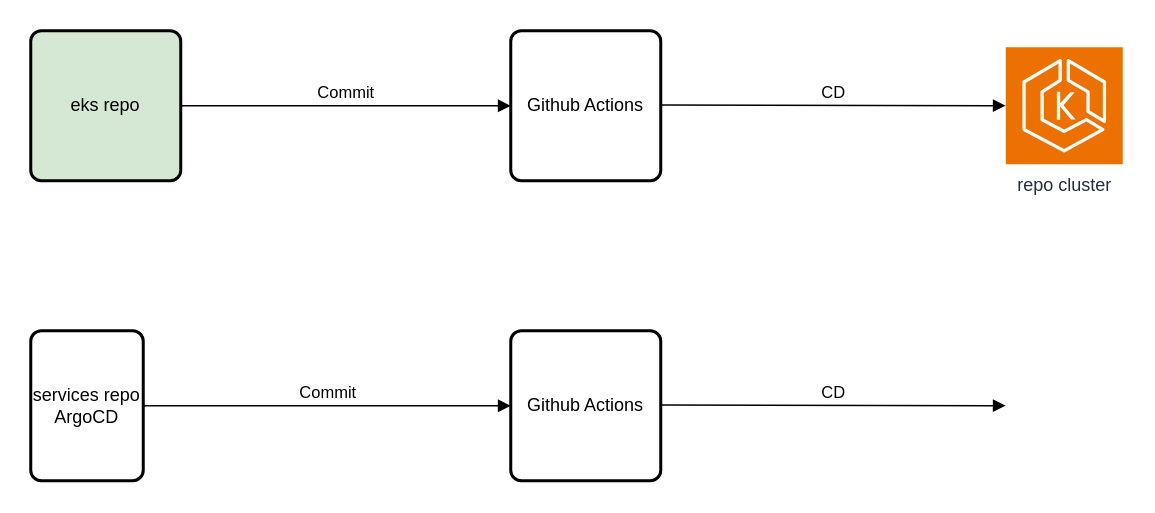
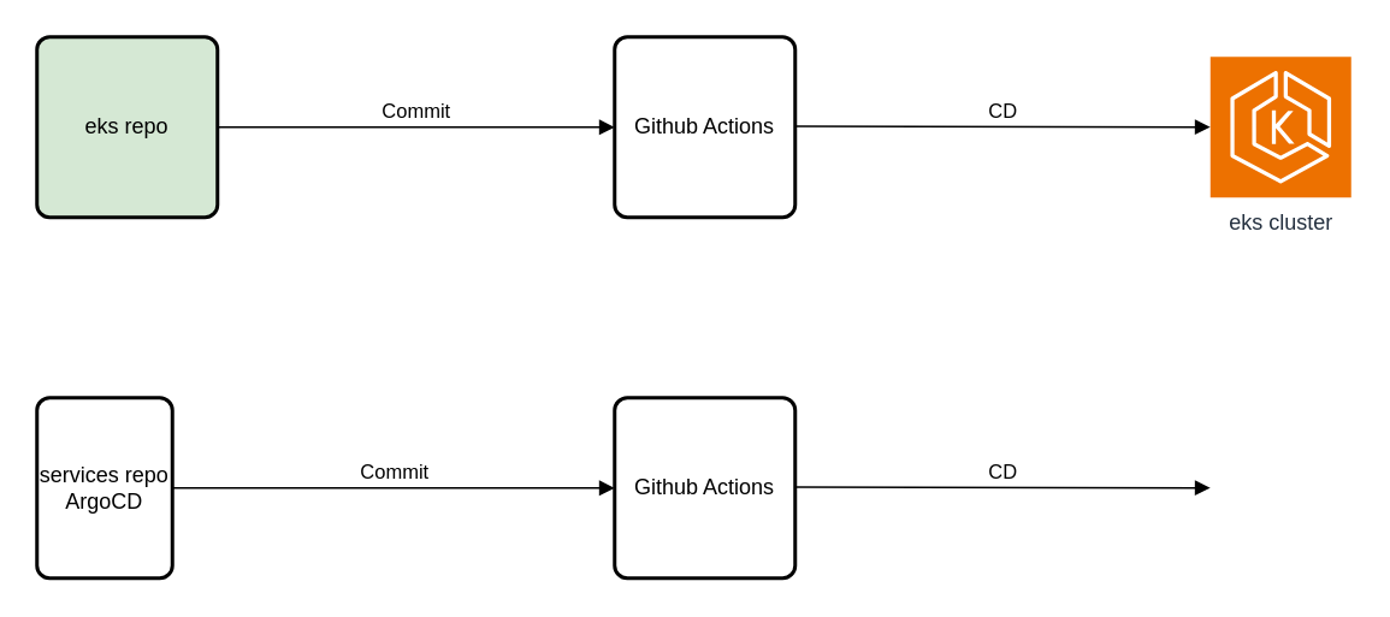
  <mxCell id="0" />
  <mxCell id="1" parent="0" />
  <mxCell id="2" value="eks repo" style="rounded=1;whiteSpace=wrap;html=1;absoluteArcSize=1;arcSize=14;strokeWidth=2;fillColor=#d5e8d4;" vertex="1" parent="1"><mxGeometry x="20" y="20" width="100" height="100" as="geometry" /></mxCell>
  <mxCell id="3" value="Github Actions" style="rounded=1;whiteSpace=wrap;html=1;absoluteArcSize=1;arcSize=14;strokeWidth=2;" vertex="1" parent="1"><mxGeometry x="340" y="20" width="100" height="100" as="geometry" /></mxCell>
  <mxCell id="4" value="Commit" style="html=1;verticalAlign=bottom;endArrow=block;curved=0;rounded=0;exitX=1;exitY=0.5;exitDx=0;exitDy=0;" edge="1" parent="1" source="2" target="3"><mxGeometry width="80" relative="1" as="geometry"><mxPoint x="150" y="80" as="sourcePoint" /><mxPoint x="370" y="120" as="targetPoint" /></mxGeometry></mxCell>
  <mxCell id="5" value="CD" style="html=1;verticalAlign=bottom;endArrow=block;curved=0;rounded=0;exitX=1;exitY=0.5;exitDx=0;exitDy=0;" edge="1" parent="1"><mxGeometry width="80" relative="1" as="geometry"><mxPoint x="440" y="69.58" as="sourcePoint" /><mxPoint x="670" y="69.939" as="targetPoint" /></mxGeometry></mxCell>
  <mxCell id="6" value="services repo&lt;div&gt;ArgoCD&lt;/div&gt;" style="rounded=1;whiteSpace=wrap;html=1;absoluteArcSize=1;arcSize=14;strokeWidth=2;" vertex="1" parent="1"><mxGeometry x="20" y="220" width="75" height="100" as="geometry" /></mxCell>
  <mxCell id="7" value="Github Actions" style="rounded=1;whiteSpace=wrap;html=1;absoluteArcSize=1;arcSize=14;strokeWidth=2;" vertex="1" parent="1"><mxGeometry x="340" y="220" width="100" height="100" as="geometry" /></mxCell>
  <mxCell id="8" value="Commit" style="html=1;verticalAlign=bottom;endArrow=block;curved=0;rounded=0;exitX=1;exitY=0.5;exitDx=0;exitDy=0;" edge="1" parent="1" source="6" target="7"><mxGeometry width="80" relative="1" as="geometry"><mxPoint x="150" y="280" as="sourcePoint" /><mxPoint x="370" y="320" as="targetPoint" /></mxGeometry></mxCell>
  <mxCell id="9" value="CD" style="html=1;verticalAlign=bottom;endArrow=block;curved=0;rounded=0;exitX=1;exitY=0.5;exitDx=0;exitDy=0;" edge="1" parent="1"><mxGeometry width="80" relative="1" as="geometry"><mxPoint x="440" y="269.58" as="sourcePoint" /><mxPoint x="670" y="269.939" as="targetPoint" /></mxGeometry></mxCell>
- <mxCell id="10" value="repo cluster" style="sketch=0;points=[[0,0,0],[0.25,0,0],[0.5,0,0],[0.75,0,0],[1,0,0],[0,1,0],[0.25,1,0],[0.5,1,0],[0.75,1,0],[1,1,0],[0,0.25,0],[0,0.5,0],[0,0.75,0],[1,0.25,0],[1,0.5,0],[1,0.75,0]];outlineConnect=0;fontColor=#232F3E;fillColor=#ED7100;strokeColor=#ffffff;dashed=0;verticalLabelPosition=bottom;verticalAlign=top;align=center;html=1;fontSize=12;fontStyle=0;aspect=fixed;shape=mxgraph.aws4.resourceIcon;resIcon=mxgraph.aws4.eks;" vertex="1" parent="1"><mxGeometry x="670" y="31" width="78" height="78" as="geometry" /></mxCell>
+ <mxCell id="10" value="eks cluster" style="sketch=0;points=[[0,0,0],[0.25,0,0],[0.5,0,0],[0.75,0,0],[1,0,0],[0,1,0],[0.25,1,0],[0.5,1,0],[0.75,1,0],[1,1,0],[0,0.25,0],[0,0.5,0],[0,0.75,0],[1,0.25,0],[1,0.5,0],[1,0.75,0]];outlineConnect=0;fontColor=#232F3E;fillColor=#ED7100;strokeColor=#ffffff;dashed=0;verticalLabelPosition=bottom;verticalAlign=top;align=center;html=1;fontSize=12;fontStyle=0;aspect=fixed;shape=mxgraph.aws4.resourceIcon;resIcon=mxgraph.aws4.eks;" vertex="1" parent="1"><mxGeometry x="670" y="31" width="78" height="78" as="geometry" /></mxCell>
